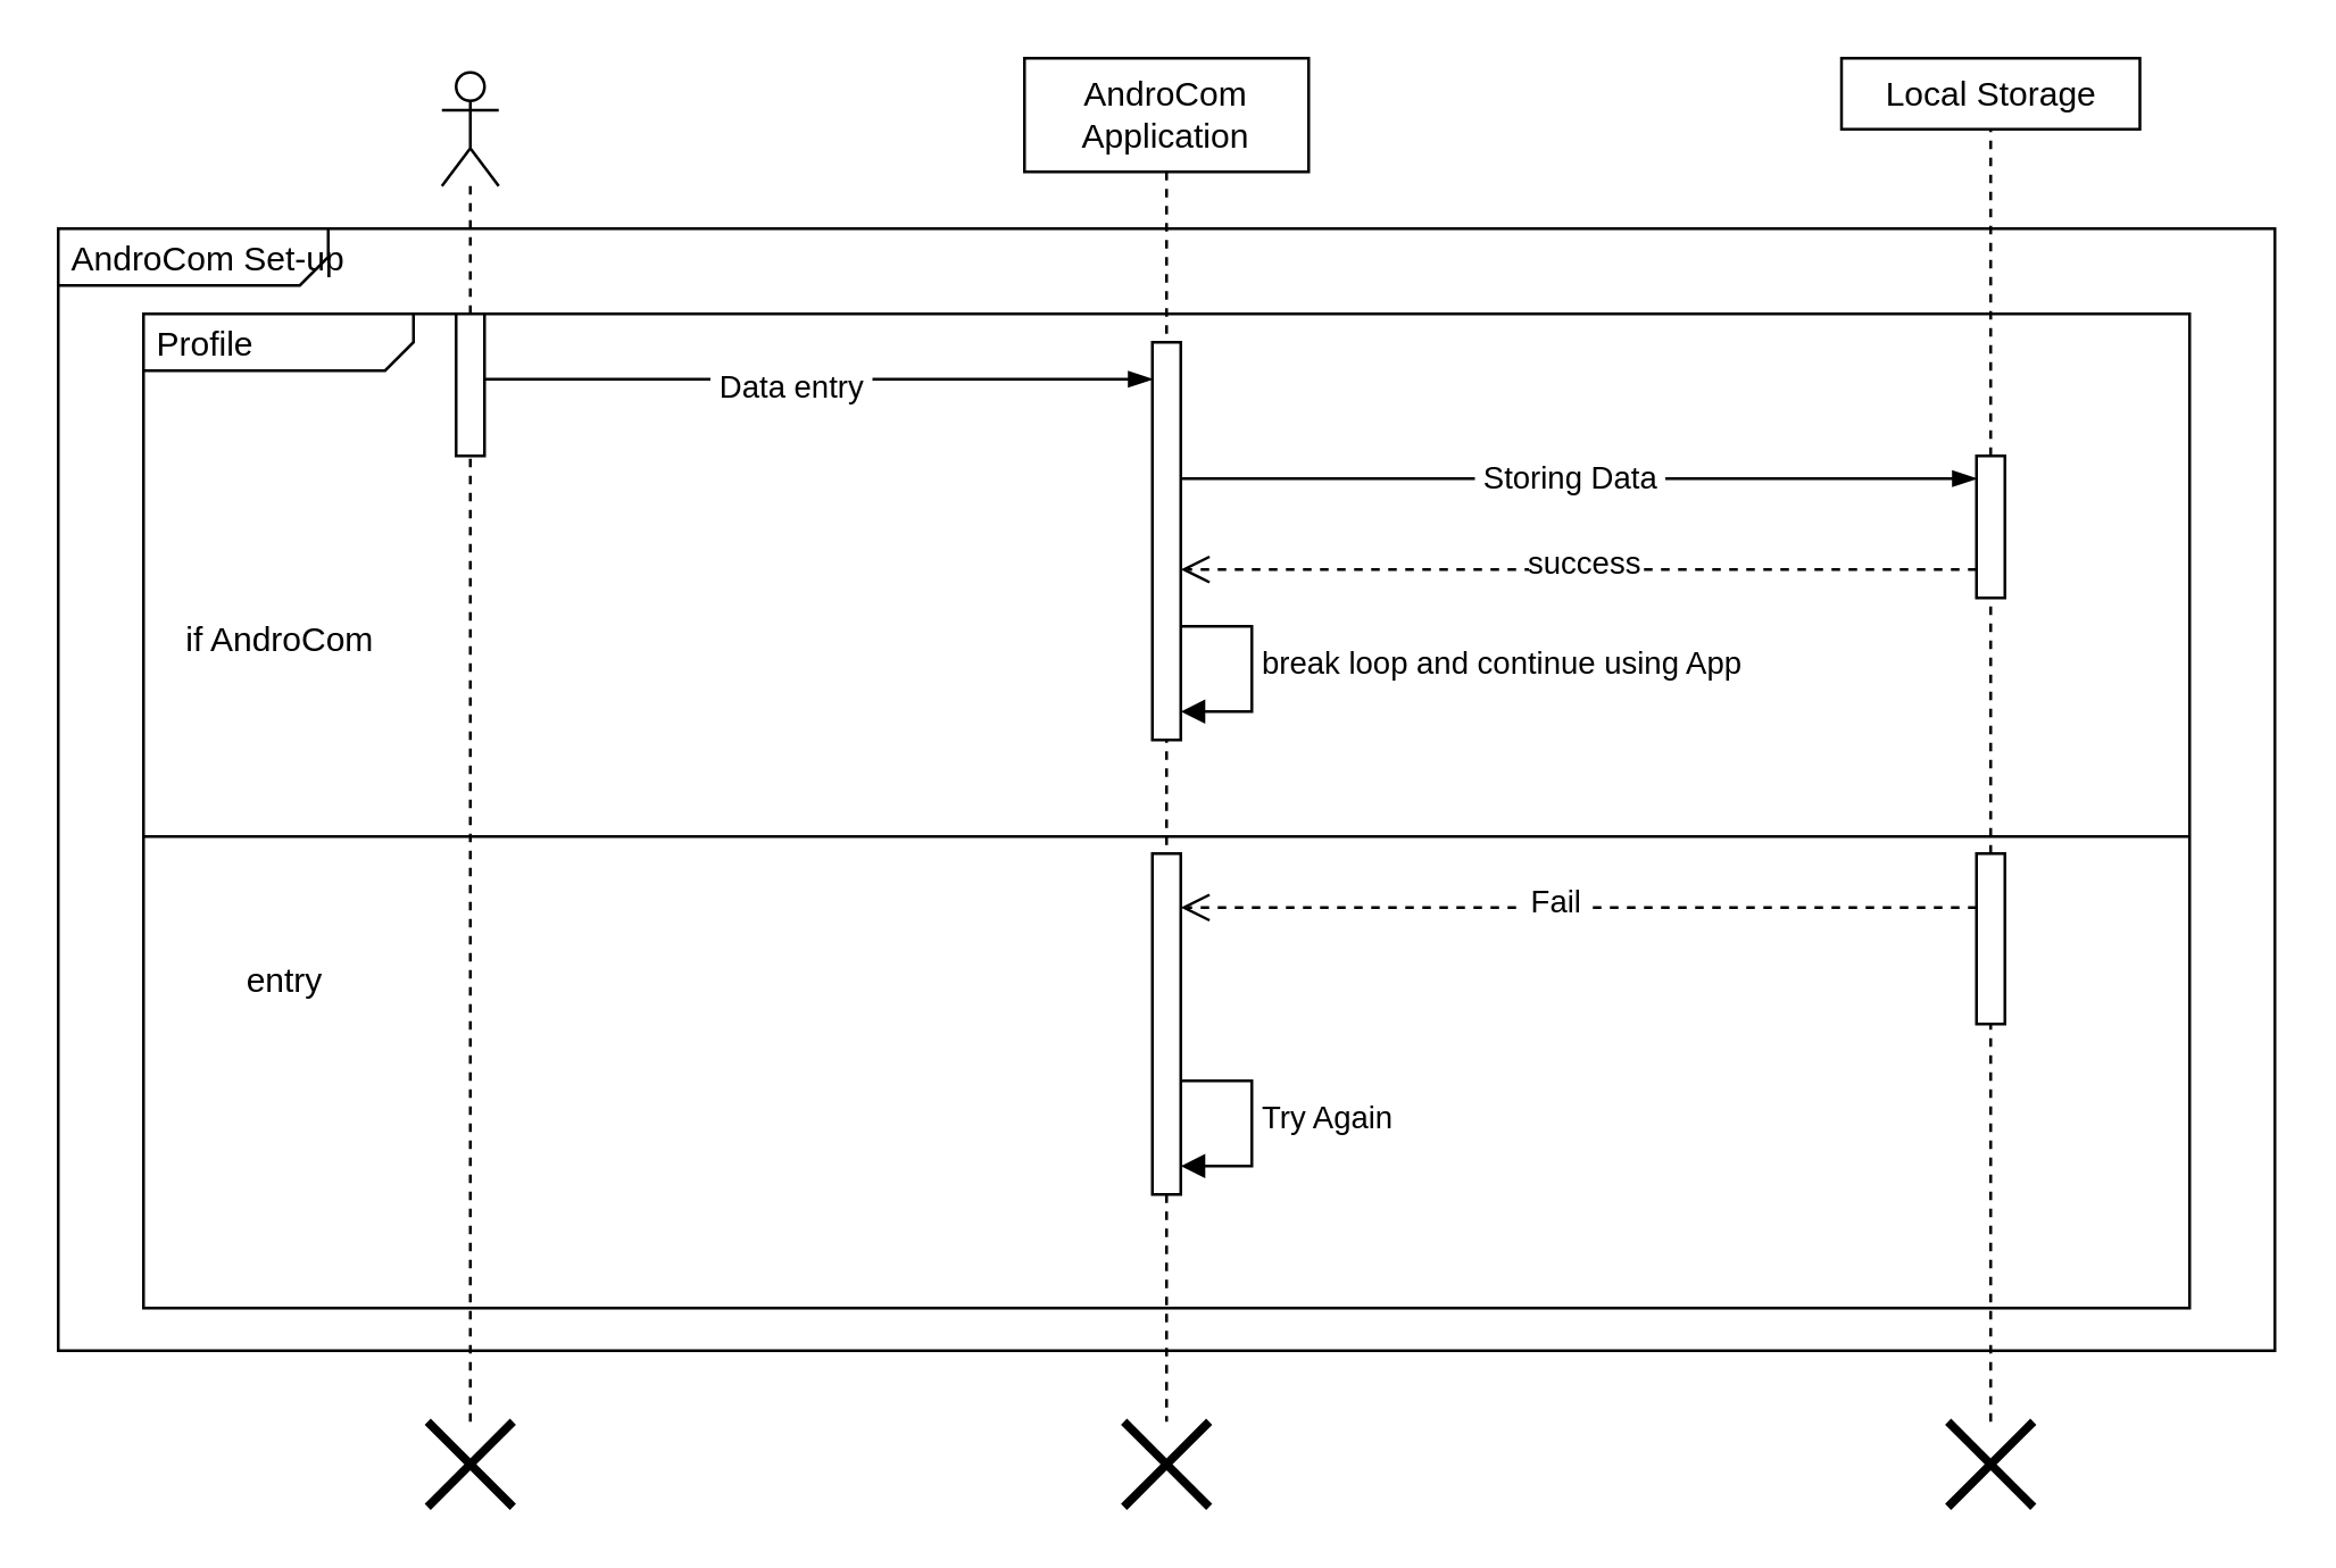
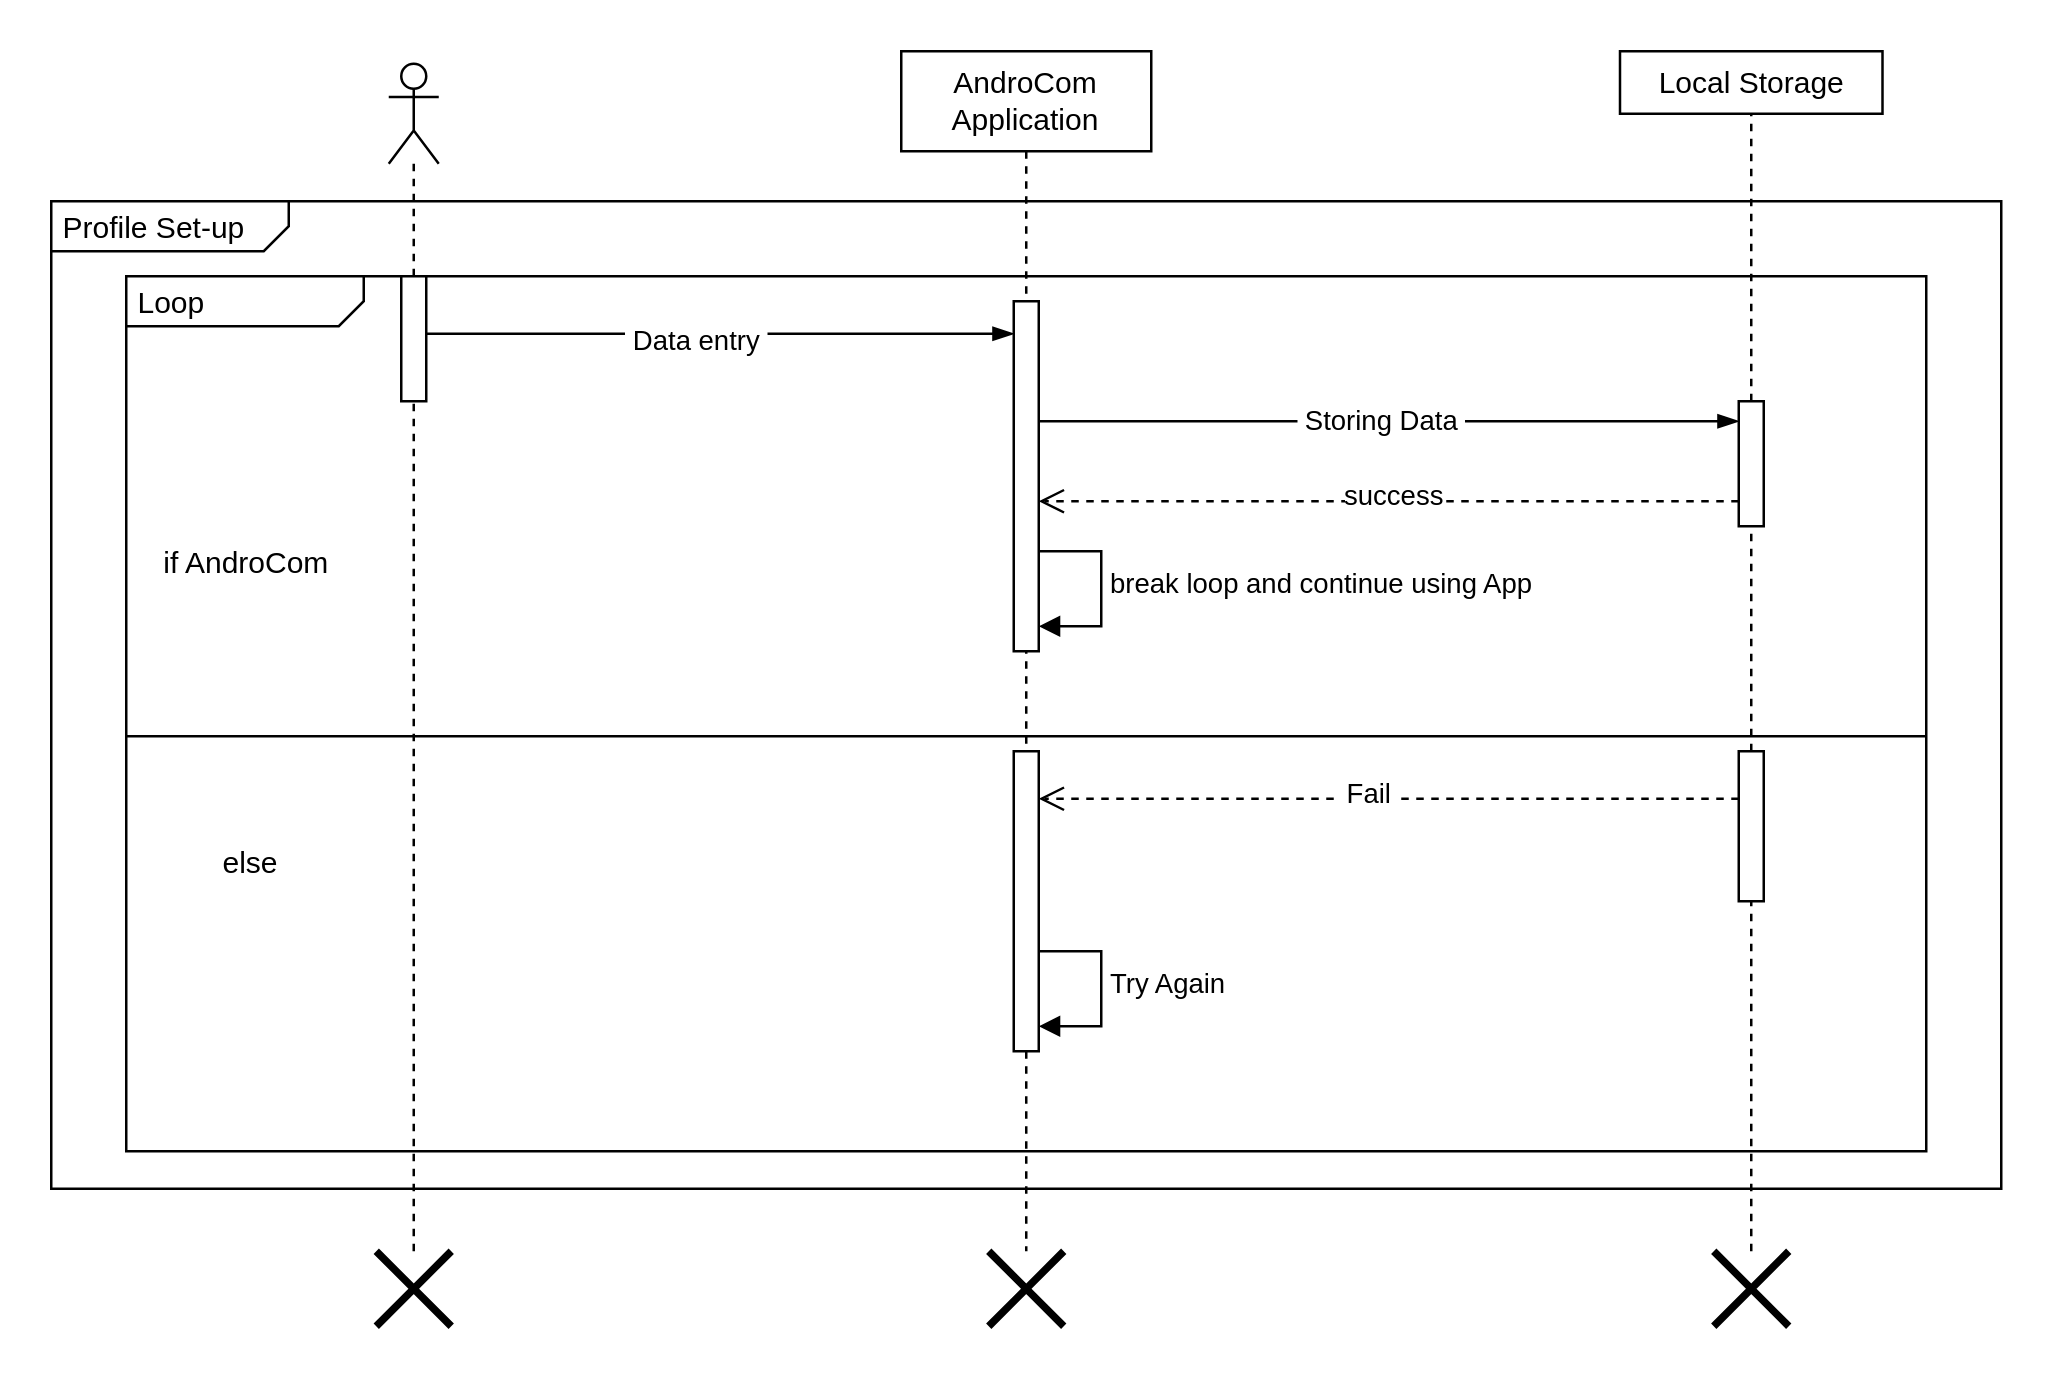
  <mxCell id="0" />
  <mxCell id="1" parent="0" />
- <mxCell id="2" value="&lt;p style=&quot;margin:0px;margin-top:4px;margin-left:5px;text-align:left;&quot;&gt;AndroCom Set-up&amp;nbsp;&lt;br&gt;&lt;/p&gt;" style="html=1;shape=mxgraph.sysml.package;overflow=fill;labelX=95;align=left;spacingLeft=5;verticalAlign=top;spacingTop=-3;fillColor=none;" parent="1" vertex="1"><mxGeometry x="20" y="80" width="780" height="395" as="geometry" /></mxCell>
- <mxCell id="3" value="&lt;p style=&quot;margin:0px;margin-top:4px;margin-left:5px;text-align:left;&quot;&gt;Profile&lt;br&gt;&lt;/p&gt;" style="html=1;shape=mxgraph.sysml.package;overflow=fill;labelX=95;align=left;spacingLeft=5;verticalAlign=top;spacingTop=-3;fillColor=none;" parent="1" vertex="1"><mxGeometry x="50" y="110" width="720" height="350" as="geometry" /></mxCell>
+ <mxCell id="2" value="&lt;p style=&quot;margin:0px;margin-top:4px;margin-left:5px;text-align:left;&quot;&gt;Profile Set-up&amp;nbsp;&lt;br&gt;&lt;/p&gt;" style="html=1;shape=mxgraph.sysml.package;overflow=fill;labelX=95;align=left;spacingLeft=5;verticalAlign=top;spacingTop=-3;fillColor=none;" parent="1" vertex="1"><mxGeometry x="20" y="80" width="780" height="395" as="geometry" /></mxCell>
+ <mxCell id="3" value="&lt;p style=&quot;margin:0px;margin-top:4px;margin-left:5px;text-align:left;&quot;&gt;Loop&lt;br&gt;&lt;/p&gt;" style="html=1;shape=mxgraph.sysml.package;overflow=fill;labelX=95;align=left;spacingLeft=5;verticalAlign=top;spacingTop=-3;fillColor=none;" parent="1" vertex="1"><mxGeometry x="50" y="110" width="720" height="350" as="geometry" /></mxCell>
  <mxCell id="4" value="AndroCom&lt;br&gt;Application" style="shape=umlLifeline;perimeter=lifelinePerimeter;whiteSpace=wrap;html=1;container=1;dropTarget=0;collapsible=0;recursiveResize=0;outlineConnect=0;portConstraint=eastwest;newEdgeStyle={&quot;edgeStyle&quot;:&quot;elbowEdgeStyle&quot;,&quot;elbow&quot;:&quot;vertical&quot;,&quot;curved&quot;:0,&quot;rounded&quot;:0};" parent="1" vertex="1"><mxGeometry x="360" y="20" width="100" height="480" as="geometry" /></mxCell>
  <mxCell id="5" value="Try Again" style="html=1;align=left;spacingLeft=2;endArrow=block;rounded=0;edgeStyle=orthogonalEdgeStyle;curved=0;rounded=0;" parent="4" edge="1"><mxGeometry relative="1" as="geometry"><mxPoint x="50" y="360" as="sourcePoint" /><Array as="points"><mxPoint x="80" y="390" /></Array><mxPoint x="55" y="390" as="targetPoint" /></mxGeometry></mxCell>
  <mxCell id="6" value="break loop and continue using App" style="html=1;align=left;spacingLeft=2;endArrow=block;rounded=0;edgeStyle=orthogonalEdgeStyle;curved=0;rounded=0;" parent="4" edge="1"><mxGeometry x="0.012" relative="1" as="geometry"><mxPoint x="50" y="200" as="sourcePoint" /><Array as="points"><mxPoint x="80" y="230" /></Array><mxPoint as="offset" /><mxPoint x="55" y="230" as="targetPoint" /></mxGeometry></mxCell>
  <mxCell id="7" value="" style="html=1;points=[[0,0,0,0,5],[0,1,0,0,-5],[1,0,0,0,5],[1,1,0,0,-5]];perimeter=orthogonalPerimeter;outlineConnect=0;targetShapes=umlLifeline;portConstraint=eastwest;newEdgeStyle={&quot;curved&quot;:0,&quot;rounded&quot;:0};" parent="4" vertex="1"><mxGeometry x="45" y="280" width="10" height="120" as="geometry" /></mxCell>
  <mxCell id="8" value="" style="html=1;points=[[0,0,0,0,5],[0,1,0,0,-5],[1,0,0,0,5],[1,1,0,0,-5]];perimeter=orthogonalPerimeter;outlineConnect=0;targetShapes=umlLifeline;portConstraint=eastwest;newEdgeStyle={&quot;curved&quot;:0,&quot;rounded&quot;:0};" parent="4" vertex="1"><mxGeometry x="45" y="100" width="10" height="140" as="geometry" /></mxCell>
  <mxCell id="9" value="" style="shape=umlLifeline;perimeter=lifelinePerimeter;whiteSpace=wrap;html=1;container=1;dropTarget=0;collapsible=0;recursiveResize=0;outlineConnect=0;portConstraint=eastwest;newEdgeStyle={&quot;curved&quot;:0,&quot;rounded&quot;:0};participant=umlActor;" parent="1" vertex="1"><mxGeometry x="155" y="25" width="20" height="475" as="geometry" /></mxCell>
  <mxCell id="10" value="" style="html=1;points=[[0,0,0,0,5],[0,1,0,0,-5],[1,0,0,0,5],[1,1,0,0,-5]];perimeter=orthogonalPerimeter;outlineConnect=0;targetShapes=umlLifeline;portConstraint=eastwest;newEdgeStyle={&quot;curved&quot;:0,&quot;rounded&quot;:0};" parent="9" vertex="1"><mxGeometry x="5" y="85" width="10" height="50" as="geometry" /></mxCell>
  <mxCell id="11" value="" style="fontSize=12;html=1;endArrow=blockThin;endFill=1;rounded=0;entryX=0;entryY=0.16;entryDx=0;entryDy=0;entryPerimeter=0;" parent="1" target="26" edge="1"><mxGeometry width="160" relative="1" as="geometry"><mxPoint x="415" y="168" as="sourcePoint" /><mxPoint x="725" y="168" as="targetPoint" /></mxGeometry></mxCell>
  <mxCell id="12" value="&amp;nbsp;Storing Data&amp;nbsp;" style="edgeLabel;html=1;align=center;verticalAlign=middle;resizable=0;points=[];" parent="11" vertex="1" connectable="0"><mxGeometry x="-0.032" y="1" relative="1" as="geometry"><mxPoint as="offset" /></mxGeometry></mxCell>
  <mxCell id="13" value="" style="fontSize=12;html=1;endArrow=blockThin;endFill=1;rounded=0;" parent="1" edge="1"><mxGeometry width="160" relative="1" as="geometry"><mxPoint x="170" y="133" as="sourcePoint" /><mxPoint x="405" y="133" as="targetPoint" /><Array as="points"><mxPoint x="325" y="133" /></Array></mxGeometry></mxCell>
  <mxCell id="14" value="&amp;nbsp;Data entry&amp;nbsp;" style="edgeLabel;html=1;align=center;verticalAlign=middle;resizable=0;points=[];" parent="13" vertex="1" connectable="0"><mxGeometry x="-0.086" y="-2" relative="1" as="geometry"><mxPoint as="offset" /></mxGeometry></mxCell>
  <mxCell id="15" value="" style="html=1;verticalAlign=bottom;endArrow=open;dashed=1;endSize=8;curved=0;rounded=0;" parent="1" source="26" edge="1"><mxGeometry x="-0.036" y="-4" relative="1" as="geometry"><mxPoint x="725" y="200" as="sourcePoint" /><mxPoint x="415" y="200" as="targetPoint" /><Array as="points"><mxPoint x="590" y="200" /></Array><mxPoint as="offset" /></mxGeometry></mxCell>
  <mxCell id="16" value="success" style="edgeLabel;html=1;align=center;verticalAlign=middle;resizable=0;points=[];" parent="15" vertex="1" connectable="0"><mxGeometry x="0.12" y="-3" relative="1" as="geometry"><mxPoint x="18" as="offset" /></mxGeometry></mxCell>
  <mxCell id="17" value="" style="html=1;verticalAlign=bottom;endArrow=open;dashed=1;endSize=8;curved=0;rounded=0;" parent="1" source="28" edge="1"><mxGeometry x="-0.036" y="-4" relative="1" as="geometry"><mxPoint x="685" y="319" as="sourcePoint" /><mxPoint x="415" y="319" as="targetPoint" /><Array as="points" /><mxPoint as="offset" /></mxGeometry></mxCell>
  <mxCell id="18" value="&amp;nbsp;Fail&amp;nbsp;" style="edgeLabel;html=1;align=center;verticalAlign=middle;resizable=0;points=[];" parent="17" vertex="1" connectable="0"><mxGeometry x="0.12" y="-3" relative="1" as="geometry"><mxPoint x="8" as="offset" /></mxGeometry></mxCell>
  <mxCell id="19" value="" style="shape=umlDestroy;whiteSpace=wrap;html=1;strokeWidth=3;targetShapes=umlLifeline;" parent="1" vertex="1"><mxGeometry x="150" y="500" width="30" height="30" as="geometry" /></mxCell>
  <mxCell id="20" value="" style="shape=umlDestroy;whiteSpace=wrap;html=1;strokeWidth=3;targetShapes=umlLifeline;" parent="1" vertex="1"><mxGeometry x="685" y="500" width="30" height="30" as="geometry" /></mxCell>
  <mxCell id="21" value="" style="shape=umlDestroy;whiteSpace=wrap;html=1;strokeWidth=3;targetShapes=umlLifeline;" parent="1" vertex="1"><mxGeometry x="395" y="500" width="30" height="30" as="geometry" /></mxCell>
  <mxCell id="22" value="if AndroCom&amp;nbsp;" style="text;html=1;strokeColor=none;fillColor=none;align=center;verticalAlign=middle;whiteSpace=wrap;rounded=0;" parent="1" vertex="1"><mxGeometry x="45" y="210" width="110" height="30" as="geometry" /></mxCell>
- <mxCell id="23" value="entry" style="text;html=1;strokeColor=none;fillColor=none;align=center;verticalAlign=middle;whiteSpace=wrap;rounded=0;" parent="1" vertex="1"><mxGeometry x="45" y="330" width="110" height="30" as="geometry" /></mxCell>
+ <mxCell id="23" value="else" style="text;html=1;strokeColor=none;fillColor=none;align=center;verticalAlign=middle;whiteSpace=wrap;rounded=0;" parent="1" vertex="1"><mxGeometry x="45" y="330" width="110" height="30" as="geometry" /></mxCell>
  <mxCell id="24" value="" style="endArrow=none;dashed=1;html=1;strokeWidth=1;rounded=0;" parent="1" source="26" target="30" edge="1"><mxGeometry width="50" height="50" relative="1" as="geometry"><mxPoint x="735" y="320" as="sourcePoint" /><mxPoint x="700" y="70" as="targetPoint" /></mxGeometry></mxCell>
  <mxCell id="25" value="" style="endArrow=none;dashed=1;html=1;strokeWidth=1;rounded=0;entryX=0.5;entryY=1;entryDx=0;entryDy=0;entryPerimeter=0;" parent="1" source="28" target="26" edge="1"><mxGeometry width="50" height="50" relative="1" as="geometry"><mxPoint x="735" y="410" as="sourcePoint" /><mxPoint x="735" y="70" as="targetPoint" /></mxGeometry></mxCell>
  <mxCell id="26" value="" style="html=1;points=[[0,0,0,0,5],[0,1,0,0,-5],[1,0,0,0,5],[1,1,0,0,-5]];perimeter=orthogonalPerimeter;outlineConnect=0;targetShapes=umlLifeline;portConstraint=eastwest;newEdgeStyle={&quot;curved&quot;:0,&quot;rounded&quot;:0};" parent="1" vertex="1"><mxGeometry x="695" y="160" width="10" height="50" as="geometry" /></mxCell>
  <mxCell id="27" value="" style="endArrow=none;dashed=1;html=1;strokeWidth=1;rounded=0;entryX=0.5;entryY=1;entryDx=0;entryDy=0;entryPerimeter=0;" parent="1" target="28" edge="1"><mxGeometry width="50" height="50" relative="1" as="geometry"><mxPoint x="700" y="500" as="sourcePoint" /><mxPoint x="735" y="210" as="targetPoint" /></mxGeometry></mxCell>
  <mxCell id="28" value="" style="html=1;points=[[0,0,0,0,5],[0,1,0,0,-5],[1,0,0,0,5],[1,1,0,0,-5]];perimeter=orthogonalPerimeter;outlineConnect=0;targetShapes=umlLifeline;portConstraint=eastwest;newEdgeStyle={&quot;curved&quot;:0,&quot;rounded&quot;:0};" parent="1" vertex="1"><mxGeometry x="695" y="300" width="10" height="60" as="geometry" /></mxCell>
  <mxCell id="29" value="" style="line;strokeWidth=1;fillColor=none;align=left;verticalAlign=middle;spacingTop=-1;spacingLeft=3;spacingRight=3;rotatable=0;labelPosition=right;points=[];portConstraint=eastwest;strokeColor=inherit;" parent="1" vertex="1"><mxGeometry x="50" y="290" width="720" height="8" as="geometry" /></mxCell>
  <mxCell id="30" value="Local Storage" style="rounded=0;whiteSpace=wrap;html=1;" parent="1" vertex="1"><mxGeometry x="647.5" y="20" width="105" height="25" as="geometry" /></mxCell>
